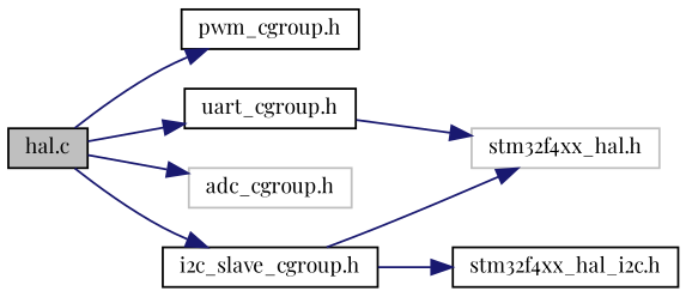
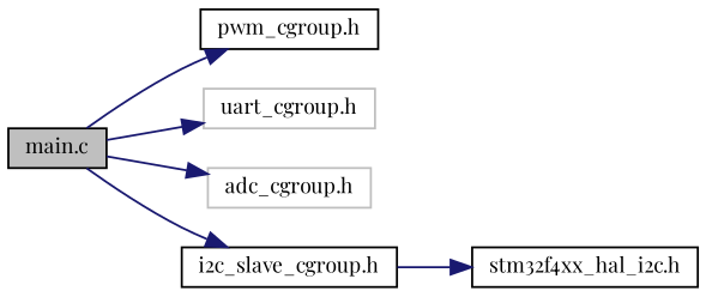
  digraph {
    fontname="Playfair Display"
    rankdir=LR
    node [color=black fillcolor=white fontname="Playfair Display" fontsize=10 shape=record style=filled]
    edge [color=midnightblue fontname="Playfair Display" fontsize=10 labelfontname=Helvetica labelfontsize=10 style=solid]
-   n1 [fillcolor=grey75 fontcolor=black height=0.2 label="hal.c" width=0.4]
+   n1 [fillcolor=grey75 fontcolor=black height=0.2 label="main.c" width=0.4]
    n2 [height=0.2 label="pwm_cgroup.h" width=0.4]
-   n3 [height=0.2 label="uart_cgroup.h" width=0.4]
+   n3 [color=grey75 height=0.2 label="uart_cgroup.h" width=0.4]
    n4 [color=grey75 height=0.2 label="adc_cgroup.h" width=0.4]
    n5 [height=0.2 label="i2c_slave_cgroup.h" width=0.4]
-   n6 [color=grey75 height=0.2 label="stm32f4xx_hal.h" width=0.4]
    n7 [height=0.2 label="stm32f4xx_hal_i2c.h" width=0.4]
    n1 -> n2
    n1 -> n3
    n1 -> n4
    n1 -> n5
-   n3 -> n6
-   n5 -> n6
    n5 -> n7
  }
